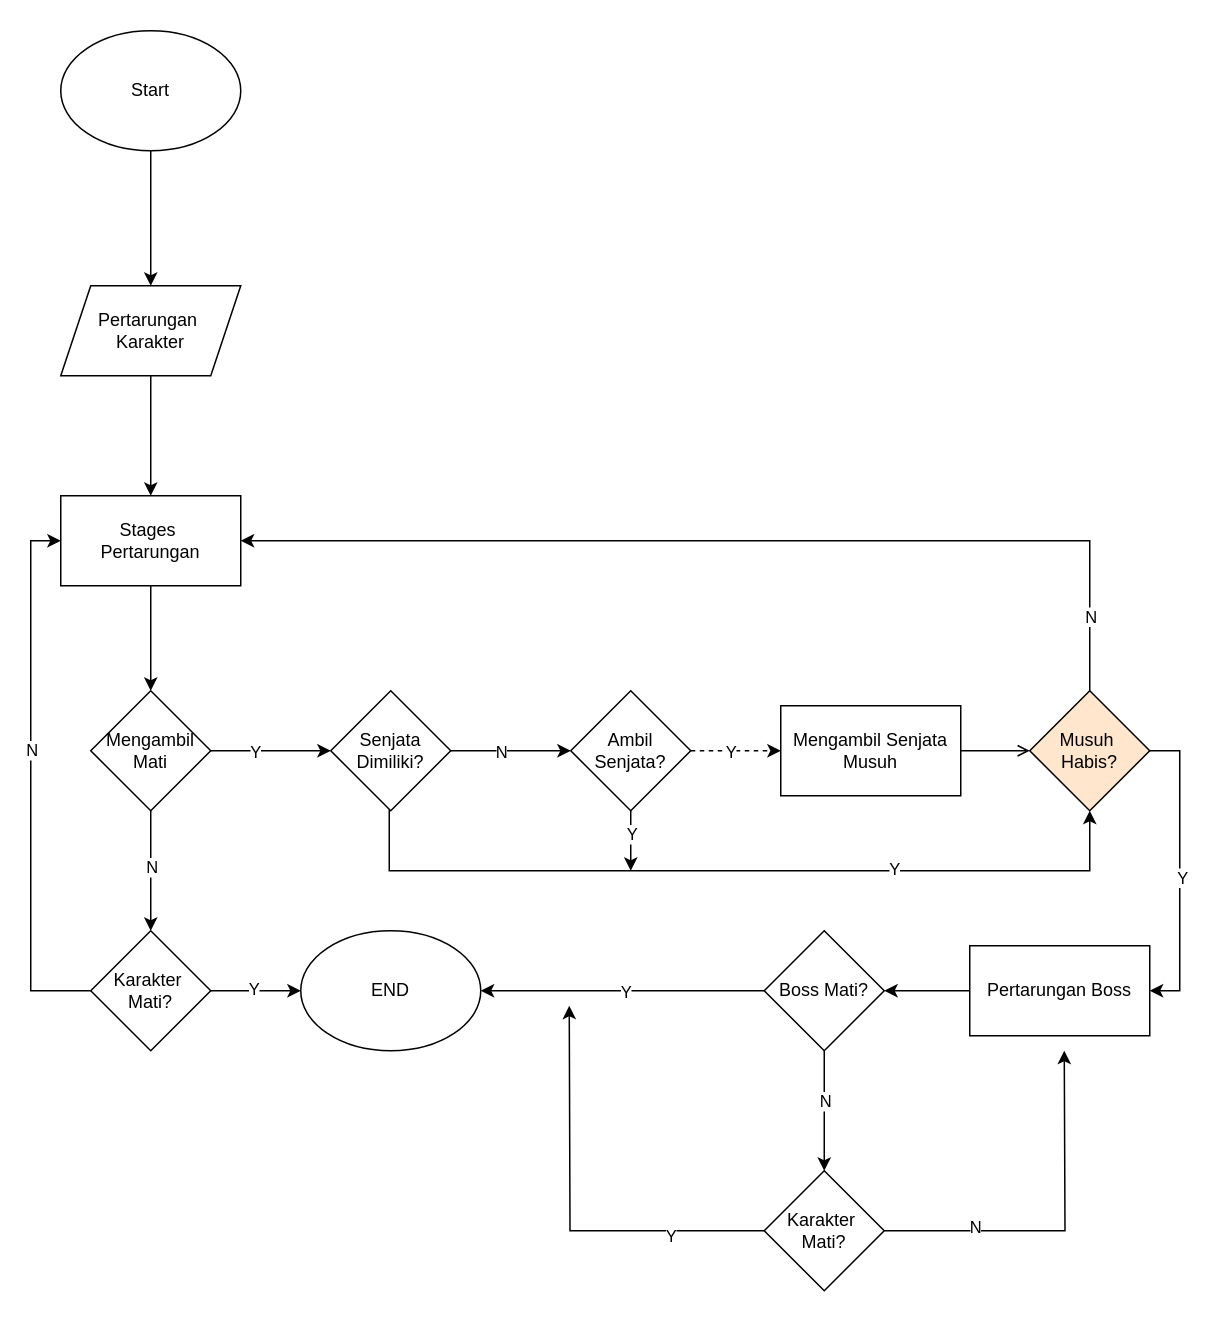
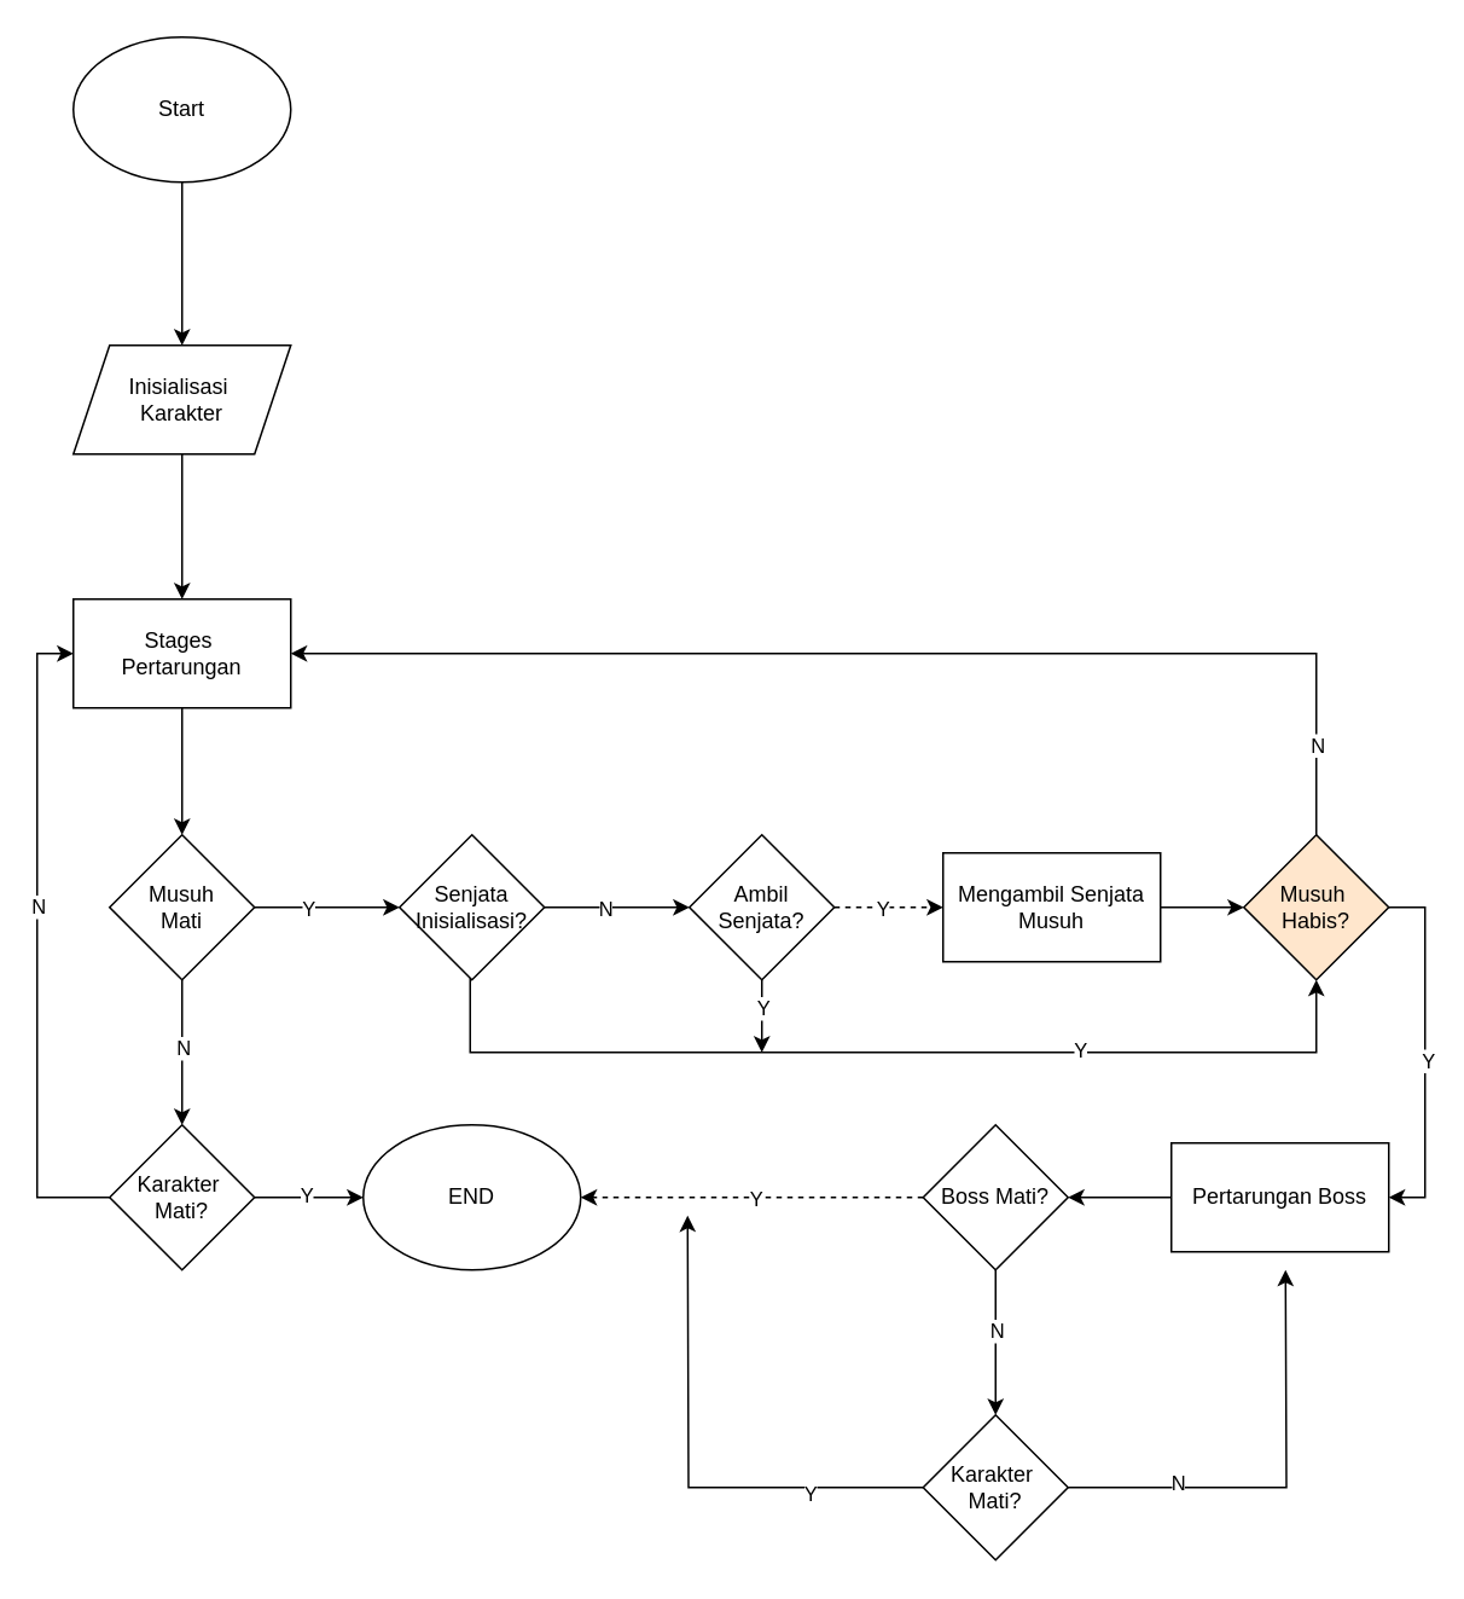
  <mxCell id="0" />
  <mxCell id="1" parent="0" />
  <mxCell id="2" value="" style="edgeStyle=orthogonalEdgeStyle;rounded=0;orthogonalLoop=1;jettySize=auto;html=1;" edge="1" parent="1" source="3" target="5"><mxGeometry relative="1" as="geometry" /></mxCell>
  <mxCell id="3" value="Start" style="ellipse;whiteSpace=wrap;html=1;" vertex="1" parent="1"><mxGeometry x="40" y="20" width="120" height="80" as="geometry" /></mxCell>
  <mxCell id="4" value="" style="edgeStyle=orthogonalEdgeStyle;rounded=0;orthogonalLoop=1;jettySize=auto;html=1;" edge="1" parent="1" source="5" target="7"><mxGeometry relative="1" as="geometry" /></mxCell>
- <mxCell id="5" value="Pertarungan&amp;nbsp;&lt;div&gt;Karakter&lt;/div&gt;" style="shape=parallelogram;perimeter=parallelogramPerimeter;whiteSpace=wrap;html=1;fixedSize=1;" vertex="1" parent="1"><mxGeometry x="40" y="190" width="120" height="60" as="geometry" /></mxCell>
+ <mxCell id="5" value="Inisialisasi&amp;nbsp;&lt;div&gt;Karakter&lt;/div&gt;" style="shape=parallelogram;perimeter=parallelogramPerimeter;whiteSpace=wrap;html=1;fixedSize=1;" vertex="1" parent="1"><mxGeometry x="40" y="190" width="120" height="60" as="geometry" /></mxCell>
  <mxCell id="6" value="" style="edgeStyle=orthogonalEdgeStyle;rounded=0;orthogonalLoop=1;jettySize=auto;html=1;" edge="1" parent="1" source="7" target="12"><mxGeometry relative="1" as="geometry" /></mxCell>
  <mxCell id="7" value="Stages&amp;nbsp;&lt;div&gt;Pertarungan&lt;/div&gt;" style="whiteSpace=wrap;html=1;" vertex="1" parent="1"><mxGeometry x="40" y="330" width="120" height="60" as="geometry" /></mxCell>
  <mxCell id="8" value="" style="edgeStyle=orthogonalEdgeStyle;rounded=0;orthogonalLoop=1;jettySize=auto;html=1;" edge="1" parent="1" source="12" target="17"><mxGeometry relative="1" as="geometry" /></mxCell>
  <mxCell id="9" value="Y" style="edgeLabel;html=1;align=center;verticalAlign=middle;resizable=0;points=[];" vertex="1" connectable="0" parent="8"><mxGeometry x="-0.275" relative="1" as="geometry"><mxPoint as="offset" /></mxGeometry></mxCell>
  <mxCell id="10" value="" style="edgeStyle=orthogonalEdgeStyle;rounded=0;orthogonalLoop=1;jettySize=auto;html=1;" edge="1" parent="1" source="12" target="34"><mxGeometry relative="1" as="geometry" /></mxCell>
  <mxCell id="11" value="N" style="edgeLabel;html=1;align=center;verticalAlign=middle;resizable=0;points=[];" vertex="1" connectable="0" parent="10"><mxGeometry x="-0.071" relative="1" as="geometry"><mxPoint as="offset" /></mxGeometry></mxCell>
- <mxCell id="12" value="Mengambil&lt;div&gt;Mati&lt;/div&gt;" style="rhombus;whiteSpace=wrap;html=1;" vertex="1" parent="1"><mxGeometry x="60" y="460" width="80" height="80" as="geometry" /></mxCell>
+ <mxCell id="12" value="Musuh&lt;div&gt;Mati&lt;/div&gt;" style="rhombus;whiteSpace=wrap;html=1;" vertex="1" parent="1"><mxGeometry x="60" y="460" width="80" height="80" as="geometry" /></mxCell>
  <mxCell id="13" value="" style="edgeStyle=orthogonalEdgeStyle;rounded=0;orthogonalLoop=1;jettySize=auto;html=1;" edge="1" parent="1" source="17" target="22"><mxGeometry relative="1" as="geometry" /></mxCell>
  <mxCell id="14" value="N" style="edgeLabel;html=1;align=center;verticalAlign=middle;resizable=0;points=[];" vertex="1" connectable="0" parent="13"><mxGeometry x="-0.168" relative="1" as="geometry"><mxPoint as="offset" /></mxGeometry></mxCell>
  <mxCell id="15" style="edgeStyle=orthogonalEdgeStyle;rounded=0;orthogonalLoop=1;jettySize=auto;html=1;entryX=0.5;entryY=1;entryDx=0;entryDy=0;" edge="1" parent="1" source="17" target="29"><mxGeometry relative="1" as="geometry"><Array as="points"><mxPoint x="259" y="580" /><mxPoint x="726" y="580" /></Array></mxGeometry></mxCell>
  <mxCell id="16" value="Y" style="edgeLabel;html=1;align=center;verticalAlign=middle;resizable=0;points=[];" vertex="1" connectable="0" parent="15"><mxGeometry x="0.376" y="2" relative="1" as="geometry"><mxPoint as="offset" /></mxGeometry></mxCell>
- <mxCell id="17" value="Senjata Dimiliki?" style="rhombus;whiteSpace=wrap;html=1;" vertex="1" parent="1"><mxGeometry x="220" y="460" width="80" height="80" as="geometry" /></mxCell>
+ <mxCell id="17" value="Senjata Inisialisasi?" style="rhombus;whiteSpace=wrap;html=1;" vertex="1" parent="1"><mxGeometry x="220" y="460" width="80" height="80" as="geometry" /></mxCell>
  <mxCell id="18" value="" style="edgeStyle=orthogonalEdgeStyle;rounded=0;orthogonalLoop=1;jettySize=auto;html=1;dashed=1;" edge="1" parent="1" source="22" target="24"><mxGeometry relative="1" as="geometry" /></mxCell>
  <mxCell id="19" value="Y" style="edgeLabel;html=1;align=center;verticalAlign=middle;resizable=0;points=[];" vertex="1" connectable="0" parent="18"><mxGeometry x="-0.118" relative="1" as="geometry"><mxPoint as="offset" /></mxGeometry></mxCell>
  <mxCell id="20" style="edgeStyle=orthogonalEdgeStyle;rounded=0;orthogonalLoop=1;jettySize=auto;html=1;" edge="1" parent="1" source="22"><mxGeometry relative="1" as="geometry"><mxPoint x="420" y="580" as="targetPoint" /></mxGeometry></mxCell>
  <mxCell id="21" value="Y" style="edgeLabel;html=1;align=center;verticalAlign=middle;resizable=0;points=[];" vertex="1" connectable="0" parent="20"><mxGeometry x="-0.279" relative="1" as="geometry"><mxPoint as="offset" /></mxGeometry></mxCell>
  <mxCell id="22" value="Ambil Senjata?" style="rhombus;whiteSpace=wrap;html=1;" vertex="1" parent="1"><mxGeometry x="380" y="460" width="80" height="80" as="geometry" /></mxCell>
- <mxCell id="23" value="" style="edgeStyle=orthogonalEdgeStyle;rounded=0;orthogonalLoop=1;jettySize=auto;html=1;endArrow=open;" edge="1" parent="1" source="24" target="29"><mxGeometry relative="1" as="geometry" /></mxCell>
+ <mxCell id="23" value="" style="edgeStyle=orthogonalEdgeStyle;rounded=0;orthogonalLoop=1;jettySize=auto;html=1;" edge="1" parent="1" source="24" target="29"><mxGeometry relative="1" as="geometry" /></mxCell>
  <mxCell id="24" value="Mengambil Senjata Musuh" style="whiteSpace=wrap;html=1;" vertex="1" parent="1"><mxGeometry x="520" y="470" width="120" height="60" as="geometry" /></mxCell>
  <mxCell id="25" style="edgeStyle=orthogonalEdgeStyle;rounded=0;orthogonalLoop=1;jettySize=auto;html=1;entryX=1;entryY=0.5;entryDx=0;entryDy=0;" edge="1" parent="1" source="29" target="7"><mxGeometry relative="1" as="geometry"><Array as="points"><mxPoint x="726" y="360" /></Array></mxGeometry></mxCell>
  <mxCell id="26" value="N" style="edgeLabel;html=1;align=center;verticalAlign=middle;resizable=0;points=[];" vertex="1" connectable="0" parent="25"><mxGeometry x="-0.849" relative="1" as="geometry"><mxPoint as="offset" /></mxGeometry></mxCell>
  <mxCell id="27" style="edgeStyle=orthogonalEdgeStyle;rounded=0;orthogonalLoop=1;jettySize=auto;html=1;entryX=1;entryY=0.5;entryDx=0;entryDy=0;" edge="1" parent="1" source="29" target="37"><mxGeometry relative="1" as="geometry"><Array as="points"><mxPoint x="786" y="500" /><mxPoint x="786" y="660" /></Array></mxGeometry></mxCell>
  <mxCell id="28" value="Y" style="edgeLabel;html=1;align=center;verticalAlign=middle;resizable=0;points=[];" vertex="1" connectable="0" parent="27"><mxGeometry x="0.042" y="1" relative="1" as="geometry"><mxPoint as="offset" /></mxGeometry></mxCell>
  <mxCell id="29" value="Musuh&amp;nbsp;&lt;div&gt;Habis?&lt;/div&gt;" style="rhombus;whiteSpace=wrap;html=1;fillColor=#ffe6cc;" vertex="1" parent="1"><mxGeometry x="686" y="460" width="80" height="80" as="geometry" /></mxCell>
  <mxCell id="30" style="edgeStyle=orthogonalEdgeStyle;rounded=0;orthogonalLoop=1;jettySize=auto;html=1;entryX=0;entryY=0.5;entryDx=0;entryDy=0;" edge="1" parent="1" source="34" target="7"><mxGeometry relative="1" as="geometry"><Array as="points"><mxPoint x="20" y="660" /><mxPoint x="20" y="360" /></Array></mxGeometry></mxCell>
  <mxCell id="31" value="N" style="edgeLabel;html=1;align=center;verticalAlign=middle;resizable=0;points=[];" vertex="1" connectable="0" parent="30"><mxGeometry x="0.115" relative="1" as="geometry"><mxPoint as="offset" /></mxGeometry></mxCell>
  <mxCell id="32" style="edgeStyle=orthogonalEdgeStyle;rounded=0;orthogonalLoop=1;jettySize=auto;html=1;entryX=0;entryY=0.5;entryDx=0;entryDy=0;" edge="1" parent="1" source="34" target="35"><mxGeometry relative="1" as="geometry" /></mxCell>
  <mxCell id="33" value="Y" style="edgeLabel;html=1;align=center;verticalAlign=middle;resizable=0;points=[];" vertex="1" connectable="0" parent="32"><mxGeometry x="-0.074" y="2" relative="1" as="geometry"><mxPoint as="offset" /></mxGeometry></mxCell>
  <mxCell id="34" value="Karakter&amp;nbsp;&lt;div&gt;Mati?&lt;/div&gt;" style="rhombus;whiteSpace=wrap;html=1;" vertex="1" parent="1"><mxGeometry x="60" y="620" width="80" height="80" as="geometry" /></mxCell>
  <mxCell id="35" value="END" style="ellipse;whiteSpace=wrap;html=1;" vertex="1" parent="1"><mxGeometry x="200" y="620" width="120" height="80" as="geometry" /></mxCell>
  <mxCell id="36" style="edgeStyle=orthogonalEdgeStyle;rounded=0;orthogonalLoop=1;jettySize=auto;html=1;entryX=1;entryY=0.5;entryDx=0;entryDy=0;" edge="1" parent="1" source="37" target="42"><mxGeometry relative="1" as="geometry" /></mxCell>
  <mxCell id="37" value="Pertarungan Boss" style="rounded=0;whiteSpace=wrap;html=1;" vertex="1" parent="1"><mxGeometry x="646" y="630" width="120" height="60" as="geometry" /></mxCell>
  <mxCell id="38" value="" style="edgeStyle=orthogonalEdgeStyle;rounded=0;orthogonalLoop=1;jettySize=auto;html=1;" edge="1" parent="1" source="42" target="47"><mxGeometry relative="1" as="geometry" /></mxCell>
  <mxCell id="39" value="N" style="edgeLabel;html=1;align=center;verticalAlign=middle;resizable=0;points=[];" vertex="1" connectable="0" parent="38"><mxGeometry x="-0.177" relative="1" as="geometry"><mxPoint as="offset" /></mxGeometry></mxCell>
- <mxCell id="40" style="edgeStyle=orthogonalEdgeStyle;rounded=0;orthogonalLoop=1;jettySize=auto;html=1;entryX=1;entryY=0.5;entryDx=0;entryDy=0;" edge="1" parent="1" source="42" target="35"><mxGeometry relative="1" as="geometry" /></mxCell>
+ <mxCell id="40" style="edgeStyle=orthogonalEdgeStyle;rounded=0;orthogonalLoop=1;jettySize=auto;html=1;entryX=1;entryY=0.5;entryDx=0;entryDy=0;dashed=1;" edge="1" parent="1" source="42" target="35"><mxGeometry relative="1" as="geometry" /></mxCell>
  <mxCell id="41" value="Y" style="edgeLabel;html=1;align=center;verticalAlign=middle;resizable=0;points=[];" vertex="1" connectable="0" parent="40"><mxGeometry x="-0.013" relative="1" as="geometry"><mxPoint as="offset" /></mxGeometry></mxCell>
  <mxCell id="42" value="Boss Mati?" style="rhombus;whiteSpace=wrap;html=1;rounded=0;" vertex="1" parent="1"><mxGeometry x="509" y="620" width="80" height="80" as="geometry" /></mxCell>
  <mxCell id="43" style="edgeStyle=orthogonalEdgeStyle;rounded=0;orthogonalLoop=1;jettySize=auto;html=1;" edge="1" parent="1" source="47"><mxGeometry relative="1" as="geometry"><mxPoint x="379" y="670" as="targetPoint" /></mxGeometry></mxCell>
  <mxCell id="44" value="Y" style="edgeLabel;html=1;align=center;verticalAlign=middle;resizable=0;points=[];" vertex="1" connectable="0" parent="43"><mxGeometry x="-0.546" y="3" relative="1" as="geometry"><mxPoint as="offset" /></mxGeometry></mxCell>
  <mxCell id="45" style="edgeStyle=orthogonalEdgeStyle;rounded=0;orthogonalLoop=1;jettySize=auto;html=1;" edge="1" parent="1" source="47"><mxGeometry relative="1" as="geometry"><mxPoint x="709" y="700" as="targetPoint" /></mxGeometry></mxCell>
  <mxCell id="46" value="N" style="edgeLabel;html=1;align=center;verticalAlign=middle;resizable=0;points=[];" vertex="1" connectable="0" parent="45"><mxGeometry x="-0.505" y="3" relative="1" as="geometry"><mxPoint as="offset" /></mxGeometry></mxCell>
  <mxCell id="47" value="Karakter&amp;nbsp;&lt;div&gt;Mati?&lt;/div&gt;" style="rhombus;whiteSpace=wrap;html=1;rounded=0;" vertex="1" parent="1"><mxGeometry x="509" y="780" width="80" height="80" as="geometry" /></mxCell>
